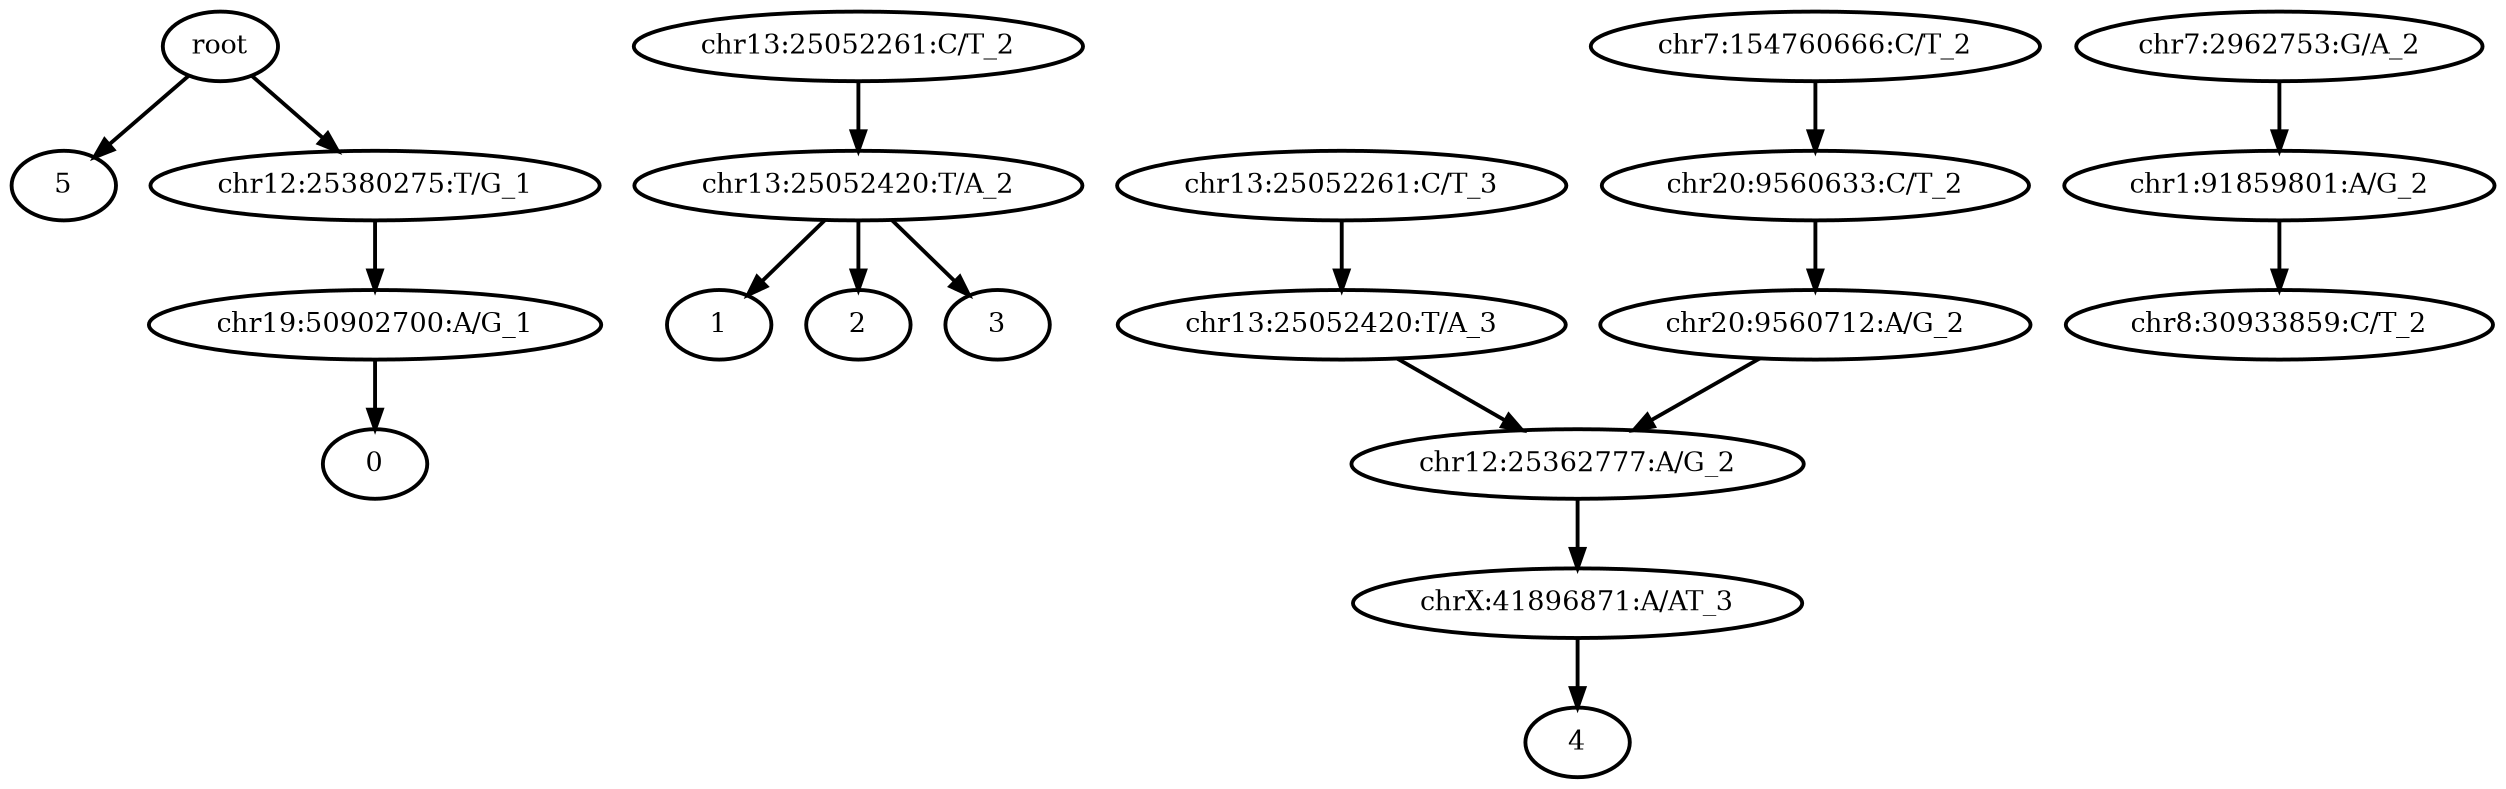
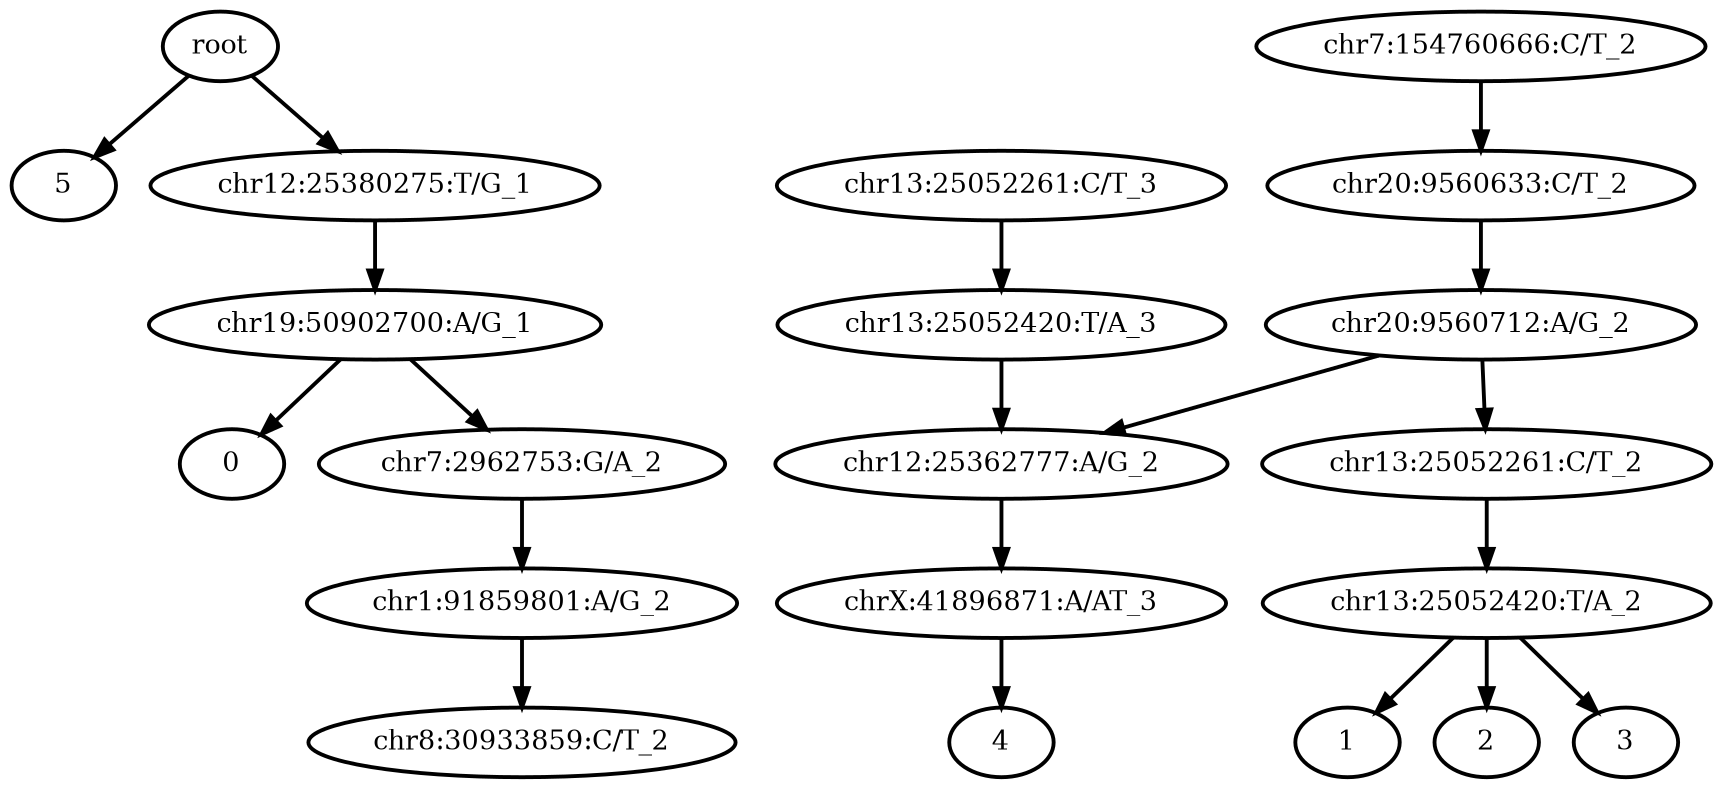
  digraph {
    rankdir=TB
    node [style=bold]
    edge [style=bold]
    n1 [label=root]
    n2 [label=5]
    n3 [label="chr12:25380275:T/G_1"]
    n4 [label=0]
    n5 [label="chr19:50902700:A/G_1"]
    n6 [label="chr13:25052261:C/T_2"]
    n7 [label="chr13:25052420:T/A_2"]
    n8 [label=1]
    n9 [label=2]
    n10 [label=3]
    n11 [label="chr13:25052261:C/T_3"]
    n12 [label="chr13:25052420:T/A_3"]
    n13 [label="chr12:25362777:A/G_2"]
    n14 [label="chrX:41896871:A/AT_3"]
    n15 [label=4]
    n16 [label="chr7:2962753:G/A_2"]
    n17 [label="chr1:91859801:A/G_2"]
    n18 [label="chr8:30933859:C/T_2"]
    n19 [label="chr7:154760666:C/T_2"]
    n20 [label="chr20:9560633:C/T_2"]
    n21 [label="chr20:9560712:A/G_2"]
    n1 -> n2
    n1 -> n3
    n3 -> n5
    n5 -> n4
+   n5 -> n16
    n6 -> n7
    n7 -> n8
    n7 -> n9
    n7 -> n10
    n11 -> n12
    n12 -> n13
    n13 -> n14
    n14 -> n15
    n16 -> n17
    n17 -> n18
    n19 -> n20
    n20 -> n21
+   n21 -> n6
    n21 -> n13
  }
